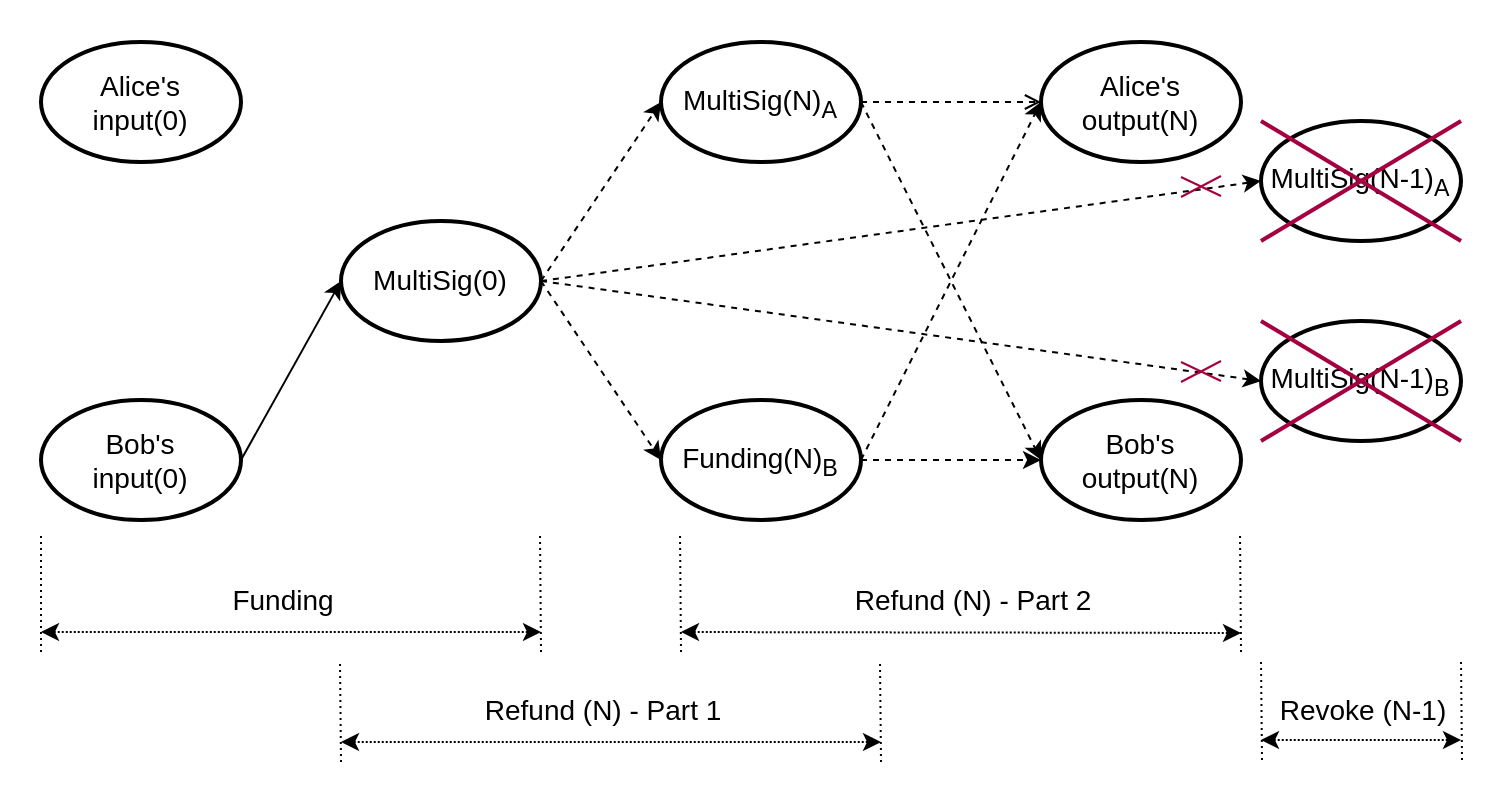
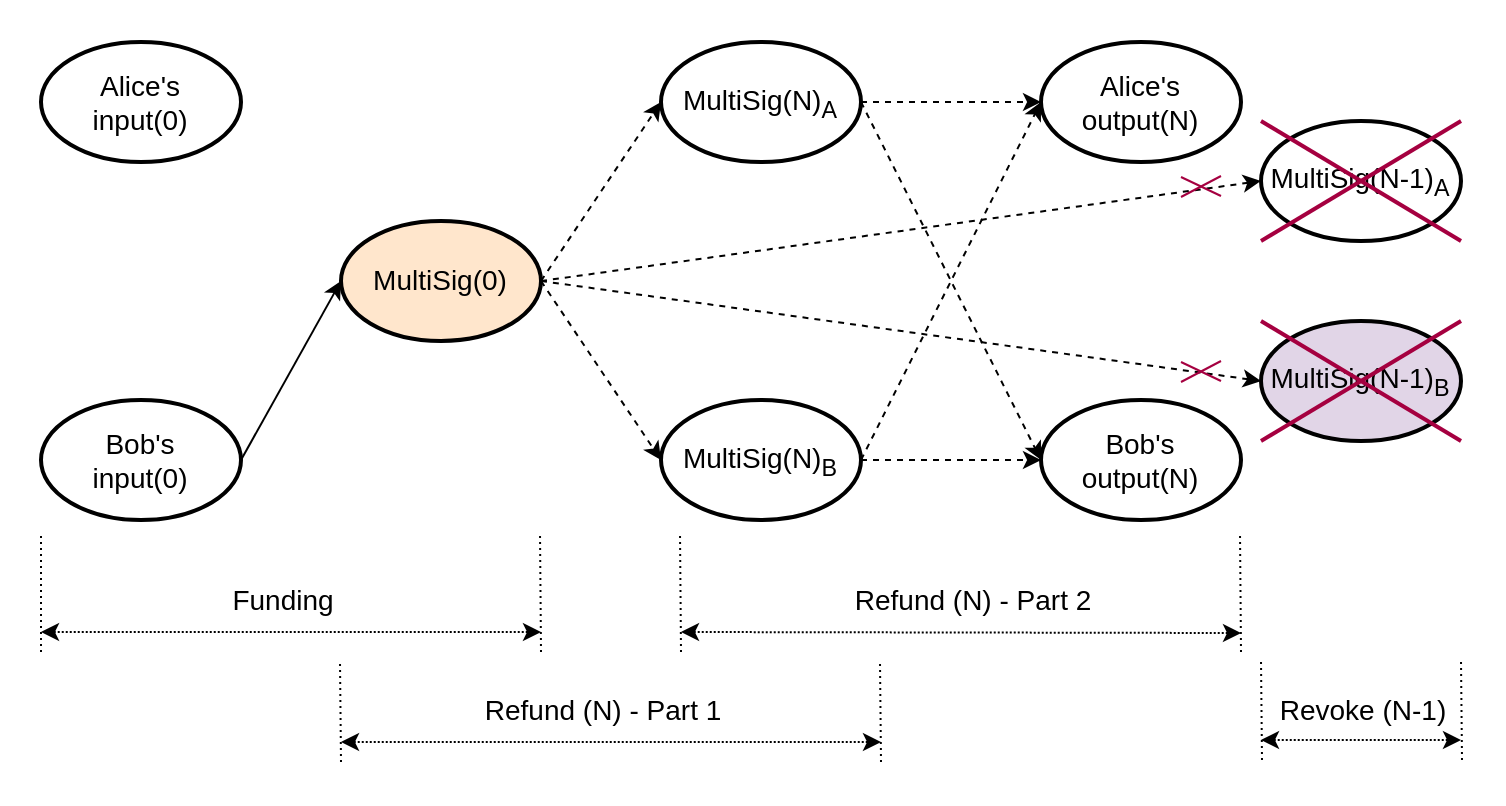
  <mxCell id="0" />
  <mxCell id="1" parent="0" />
- <mxCell id="2" value="MultiSig(0)" style="ellipse;whiteSpace=wrap;html=1;fontSize=14;strokeWidth=2;" parent="1" vertex="1"><mxGeometry x="170" y="110" width="100" height="60" as="geometry" /></mxCell>
+ <mxCell id="2" value="MultiSig(0)" style="ellipse;whiteSpace=wrap;html=1;fontSize=14;strokeWidth=2;fillColor=#ffe6cc;" parent="1" vertex="1"><mxGeometry x="170" y="110" width="100" height="60" as="geometry" /></mxCell>
  <mxCell id="3" value="Alice's &lt;br&gt;input(0)" style="ellipse;whiteSpace=wrap;html=1;fontSize=14;strokeWidth=2;" parent="1" vertex="1"><mxGeometry x="20" y="20.5" width="100" height="60" as="geometry" /></mxCell>
  <mxCell id="4" value="Bob's&lt;br&gt;input(0)" style="ellipse;whiteSpace=wrap;html=1;fontSize=14;strokeWidth=2;" parent="1" vertex="1"><mxGeometry x="20" y="199.5" width="100" height="60" as="geometry" /></mxCell>
  <mxCell id="5" value="" style="endArrow=classic;html=1;fontSize=14;entryX=0;entryY=0.5;entryDx=0;entryDy=0;exitX=1;exitY=0.5;exitDx=0;exitDy=0;" parent="1" source="4" target="2" edge="1"><mxGeometry width="50" height="50" relative="1" as="geometry"><mxPoint x="146" y="179.52" as="sourcePoint" /><mxPoint x="194" y="258.5" as="targetPoint" /></mxGeometry></mxCell>
  <mxCell id="6" value="" style="endArrow=classic;html=1;fontSize=14;exitX=1;exitY=0.5;exitDx=0;exitDy=0;dashed=1;entryX=0;entryY=0.5;entryDx=0;entryDy=0;" parent="1" source="2" target="7" edge="1"><mxGeometry width="50" height="50" relative="1" as="geometry"><mxPoint x="405" y="130.52" as="sourcePoint" /><mxPoint x="450" y="130.5" as="targetPoint" /></mxGeometry></mxCell>
  <mxCell id="7" value="MultiSig(N)&lt;sub&gt;A&lt;/sub&gt;" style="ellipse;whiteSpace=wrap;html=1;fontSize=14;strokeWidth=2;" parent="1" vertex="1"><mxGeometry x="330" y="20.5" width="100" height="60" as="geometry" /></mxCell>
- <mxCell id="8" value="Funding(N)&lt;sub&gt;B&lt;/sub&gt;" style="ellipse;whiteSpace=wrap;html=1;fontSize=14;strokeWidth=2;" parent="1" vertex="1"><mxGeometry x="330" y="199.5" width="100" height="60" as="geometry" /></mxCell>
+ <mxCell id="8" value="MultiSig(N)&lt;sub&gt;B&lt;/sub&gt;" style="ellipse;whiteSpace=wrap;html=1;fontSize=14;strokeWidth=2;" parent="1" vertex="1"><mxGeometry x="330" y="199.5" width="100" height="60" as="geometry" /></mxCell>
  <mxCell id="9" value="" style="endArrow=classic;html=1;fontSize=14;exitX=1;exitY=0.5;exitDx=0;exitDy=0;dashed=1;entryX=0;entryY=0.5;entryDx=0;entryDy=0;" parent="1" source="2" target="8" edge="1"><mxGeometry width="50" height="50" relative="1" as="geometry"><mxPoint x="280" y="229.5" as="sourcePoint" /><mxPoint x="350" y="109.5" as="targetPoint" /></mxGeometry></mxCell>
  <mxCell id="10" value="Alice's &lt;br&gt;output(N)" style="ellipse;whiteSpace=wrap;html=1;fontSize=14;strokeWidth=2;" parent="1" vertex="1"><mxGeometry x="520" y="20.5" width="100" height="60" as="geometry" /></mxCell>
  <mxCell id="11" value="Bob's&lt;br&gt;output(N)" style="ellipse;whiteSpace=wrap;html=1;fontSize=14;strokeWidth=2;" parent="1" vertex="1"><mxGeometry x="520" y="199.5" width="100" height="60" as="geometry" /></mxCell>
  <mxCell id="12" value="" style="endArrow=classic;html=1;fontSize=14;exitX=1;exitY=0.5;exitDx=0;exitDy=0;dashed=1;entryX=0;entryY=0.5;entryDx=0;entryDy=0;" parent="1" source="7" target="11" edge="1"><mxGeometry width="50" height="50" relative="1" as="geometry"><mxPoint x="440" y="107.5" as="sourcePoint" /><mxPoint x="510" y="213.5" as="targetPoint" /></mxGeometry></mxCell>
  <mxCell id="13" value="" style="endArrow=classic;html=1;fontSize=14;exitX=1;exitY=0.5;exitDx=0;exitDy=0;dashed=1;entryX=0;entryY=0.5;entryDx=0;entryDy=0;" parent="1" source="8" target="11" edge="1"><mxGeometry width="50" height="50" relative="1" as="geometry"><mxPoint x="430" y="99.5" as="sourcePoint" /><mxPoint x="520" y="279.5" as="targetPoint" /></mxGeometry></mxCell>
- <mxCell id="14" value="" style="endArrow=open;html=1;fontSize=14;exitX=1;exitY=0.5;exitDx=0;exitDy=0;dashed=1;entryX=0;entryY=0.5;entryDx=0;entryDy=0;" parent="1" source="7" target="10" edge="1"><mxGeometry width="50" height="50" relative="1" as="geometry"><mxPoint x="470" y="-9.5" as="sourcePoint" /><mxPoint x="560" y="-39.5" as="targetPoint" /></mxGeometry></mxCell>
+ <mxCell id="14" value="" style="endArrow=classic;html=1;fontSize=14;exitX=1;exitY=0.5;exitDx=0;exitDy=0;dashed=1;entryX=0;entryY=0.5;entryDx=0;entryDy=0;" parent="1" source="7" target="10" edge="1"><mxGeometry width="50" height="50" relative="1" as="geometry"><mxPoint x="470" y="-9.5" as="sourcePoint" /><mxPoint x="560" y="-39.5" as="targetPoint" /></mxGeometry></mxCell>
  <mxCell id="15" value="" style="endArrow=classic;html=1;fontSize=14;exitX=1;exitY=0.5;exitDx=0;exitDy=0;dashed=1;entryX=0;entryY=0.5;entryDx=0;entryDy=0;" parent="1" source="8" target="10" edge="1"><mxGeometry width="50" height="50" relative="1" as="geometry"><mxPoint x="430" y="60.5" as="sourcePoint" /><mxPoint x="520" y="240.5" as="targetPoint" /></mxGeometry></mxCell>
  <mxCell id="16" value="" style="endArrow=none;html=1;dashed=1;fontSize=14;dashPattern=1 2;" parent="1" edge="1"><mxGeometry width="50" height="50" relative="1" as="geometry"><mxPoint x="20" y="325.5" as="sourcePoint" /><mxPoint x="20" y="265.5" as="targetPoint" /></mxGeometry></mxCell>
  <mxCell id="17" value="" style="endArrow=none;html=1;dashed=1;fontSize=14;dashPattern=1 2;" parent="1" edge="1"><mxGeometry width="50" height="50" relative="1" as="geometry"><mxPoint x="270" y="325.5" as="sourcePoint" /><mxPoint x="269.5" y="265.5" as="targetPoint" /></mxGeometry></mxCell>
  <mxCell id="18" value="" style="endArrow=none;html=1;dashed=1;fontSize=14;dashPattern=1 2;" parent="1" edge="1"><mxGeometry width="50" height="50" relative="1" as="geometry"><mxPoint x="170" y="380.5" as="sourcePoint" /><mxPoint x="169.5" y="330.5" as="targetPoint" /></mxGeometry></mxCell>
  <mxCell id="19" value="" style="endArrow=none;html=1;dashed=1;fontSize=14;dashPattern=1 2;" parent="1" edge="1"><mxGeometry width="50" height="50" relative="1" as="geometry"><mxPoint x="620" y="325.5" as="sourcePoint" /><mxPoint x="619.5" y="265.5" as="targetPoint" /></mxGeometry></mxCell>
  <mxCell id="20" value="" style="endArrow=classic;startArrow=classic;html=1;dashed=1;fontSize=14;dashPattern=1 1;" parent="1" edge="1"><mxGeometry width="50" height="50" relative="1" as="geometry"><mxPoint x="20" y="315.5" as="sourcePoint" /><mxPoint x="270" y="315.5" as="targetPoint" /></mxGeometry></mxCell>
  <mxCell id="21" value="Funding" style="text;html=1;resizable=0;points=[];align=center;verticalAlign=middle;labelBackgroundColor=#ffffff;fontSize=14;" parent="20" vertex="1" connectable="0"><mxGeometry x="-0.256" y="-4" relative="1" as="geometry"><mxPoint x="27" y="-20" as="offset" /></mxGeometry></mxCell>
  <mxCell id="22" value="" style="endArrow=none;html=1;dashed=1;fontSize=14;dashPattern=1 2;" parent="1" edge="1"><mxGeometry width="50" height="50" relative="1" as="geometry"><mxPoint x="440" y="380.5" as="sourcePoint" /><mxPoint x="439.5" y="330.5" as="targetPoint" /></mxGeometry></mxCell>
  <mxCell id="23" value="" style="endArrow=none;html=1;dashed=1;fontSize=14;dashPattern=1 2;" parent="1" edge="1"><mxGeometry width="50" height="50" relative="1" as="geometry"><mxPoint x="340" y="325.5" as="sourcePoint" /><mxPoint x="339.5" y="265.5" as="targetPoint" /></mxGeometry></mxCell>
  <mxCell id="24" value="" style="endArrow=classic;startArrow=classic;html=1;dashed=1;fontSize=14;dashPattern=1 1;" parent="1" edge="1"><mxGeometry width="50" height="50" relative="1" as="geometry"><mxPoint x="170" y="370.5" as="sourcePoint" /><mxPoint x="440" y="370.5" as="targetPoint" /></mxGeometry></mxCell>
  <mxCell id="25" value="Refund (N) - Part 1" style="text;html=1;resizable=0;points=[];align=center;verticalAlign=middle;labelBackgroundColor=#ffffff;fontSize=14;" parent="24" vertex="1" connectable="0"><mxGeometry x="-0.326" y="2" relative="1" as="geometry"><mxPoint x="39" y="-14" as="offset" /></mxGeometry></mxCell>
  <mxCell id="26" value="" style="endArrow=classic;startArrow=classic;html=1;dashed=1;fontSize=14;dashPattern=1 1;" parent="1" edge="1"><mxGeometry width="50" height="50" relative="1" as="geometry"><mxPoint x="340" y="315.5" as="sourcePoint" /><mxPoint x="620" y="316" as="targetPoint" /></mxGeometry></mxCell>
  <mxCell id="27" value="Refund (N) - Part 2" style="text;html=1;resizable=0;points=[];align=center;verticalAlign=middle;labelBackgroundColor=#ffffff;fontSize=14;" parent="26" vertex="1" connectable="0"><mxGeometry x="-0.29" y="-3" relative="1" as="geometry"><mxPoint x="47" y="-19" as="offset" /></mxGeometry></mxCell>
  <mxCell id="28" value="MultiSig(N-1)&lt;sub&gt;A&lt;/sub&gt;" style="ellipse;whiteSpace=wrap;html=1;fontSize=14;strokeWidth=2;" vertex="1" parent="1"><mxGeometry x="630" y="60" width="100" height="60" as="geometry" /></mxCell>
- <mxCell id="29" value="MultiSig(N-1)&lt;sub&gt;B&lt;/sub&gt;" style="ellipse;whiteSpace=wrap;html=1;fontSize=14;strokeWidth=2;" vertex="1" parent="1"><mxGeometry x="630" y="160" width="100" height="60" as="geometry" /></mxCell>
+ <mxCell id="29" value="MultiSig(N-1)&lt;sub&gt;B&lt;/sub&gt;" style="ellipse;whiteSpace=wrap;html=1;fontSize=14;strokeWidth=2;fillColor=#e1d5e7;" vertex="1" parent="1"><mxGeometry x="630" y="160" width="100" height="60" as="geometry" /></mxCell>
  <mxCell id="30" value="" style="endArrow=none;html=1;dashed=1;fontSize=14;dashPattern=1 2;" edge="1" parent="1"><mxGeometry width="50" height="50" relative="1" as="geometry"><mxPoint x="630.5" y="379.5" as="sourcePoint" /><mxPoint x="630" y="329.5" as="targetPoint" /></mxGeometry></mxCell>
  <mxCell id="31" value="" style="endArrow=none;html=1;dashed=1;fontSize=14;dashPattern=1 2;" edge="1" parent="1"><mxGeometry width="50" height="50" relative="1" as="geometry"><mxPoint x="730.5" y="379.5" as="sourcePoint" /><mxPoint x="730" y="329.5" as="targetPoint" /></mxGeometry></mxCell>
  <mxCell id="32" value="" style="endArrow=classic;startArrow=classic;html=1;dashed=1;fontSize=14;dashPattern=1 1;" edge="1" parent="1"><mxGeometry width="50" height="50" relative="1" as="geometry"><mxPoint x="630" y="369.5" as="sourcePoint" /><mxPoint x="730" y="369.5" as="targetPoint" /></mxGeometry></mxCell>
  <mxCell id="33" value="Revoke (N-1)" style="text;html=1;resizable=0;points=[];align=center;verticalAlign=middle;labelBackgroundColor=#ffffff;fontSize=14;" vertex="1" connectable="0" parent="32"><mxGeometry x="-0.326" y="2" relative="1" as="geometry"><mxPoint x="16.5" y="-13" as="offset" /></mxGeometry></mxCell>
  <mxCell id="34" value="" style="group" vertex="1" connectable="0" parent="1"><mxGeometry x="630" y="160" width="100" height="60" as="geometry" /></mxCell>
  <mxCell id="35" value="" style="endArrow=none;html=1;fillColor=#d80073;strokeColor=#A50040;strokeWidth=2;" edge="1" parent="34"><mxGeometry width="50" height="50" relative="1" as="geometry"><mxPoint y="60" as="sourcePoint" /><mxPoint x="100" as="targetPoint" /></mxGeometry></mxCell>
  <mxCell id="36" value="" style="endArrow=none;html=1;fillColor=#d80073;strokeColor=#A50040;strokeWidth=2;" edge="1" parent="34"><mxGeometry width="50" height="50" relative="1" as="geometry"><mxPoint as="sourcePoint" /><mxPoint x="100" y="60" as="targetPoint" /></mxGeometry></mxCell>
  <mxCell id="37" value="" style="group" vertex="1" connectable="0" parent="1"><mxGeometry x="630" y="60" width="100" height="60" as="geometry" /></mxCell>
  <mxCell id="38" value="" style="endArrow=none;html=1;fillColor=#d80073;strokeColor=#A50040;strokeWidth=2;" edge="1" parent="37"><mxGeometry width="50" height="50" relative="1" as="geometry"><mxPoint y="60" as="sourcePoint" /><mxPoint x="100" as="targetPoint" /></mxGeometry></mxCell>
  <mxCell id="39" value="" style="endArrow=none;html=1;fillColor=#d80073;strokeColor=#A50040;strokeWidth=2;" edge="1" parent="37"><mxGeometry width="50" height="50" relative="1" as="geometry"><mxPoint as="sourcePoint" /><mxPoint x="100" y="60" as="targetPoint" /></mxGeometry></mxCell>
  <mxCell id="40" value="" style="endArrow=classic;html=1;fontSize=14;dashed=1;entryX=0;entryY=0.5;entryDx=0;entryDy=0;" edge="1" parent="1" target="28"><mxGeometry width="50" height="50" relative="1" as="geometry"><mxPoint x="270" y="140" as="sourcePoint" /><mxPoint x="370" y="80.5" as="targetPoint" /></mxGeometry></mxCell>
  <mxCell id="41" value="" style="endArrow=classic;html=1;fontSize=14;exitX=1;exitY=0.5;exitDx=0;exitDy=0;dashed=1;entryX=0;entryY=0.5;entryDx=0;entryDy=0;" edge="1" parent="1" source="2" target="29"><mxGeometry width="50" height="50" relative="1" as="geometry"><mxPoint x="310" y="170" as="sourcePoint" /><mxPoint x="370" y="80.5" as="targetPoint" /></mxGeometry></mxCell>
  <mxCell id="42" value="" style="group" vertex="1" connectable="0" parent="1"><mxGeometry x="590" y="87.5" width="20" height="10.5" as="geometry" /></mxCell>
  <mxCell id="43" value="" style="endArrow=none;html=1;strokeWidth=1;fillColor=#d80073;strokeColor=#A50040;" edge="1" parent="42"><mxGeometry width="50" height="50" relative="1" as="geometry"><mxPoint y="10.5" as="sourcePoint" /><mxPoint x="20" as="targetPoint" /></mxGeometry></mxCell>
  <mxCell id="44" value="" style="endArrow=none;html=1;strokeWidth=1;fillColor=#d80073;strokeColor=#A50040;" edge="1" parent="42"><mxGeometry width="50" height="50" relative="1" as="geometry"><mxPoint y="0.5" as="sourcePoint" /><mxPoint x="20" y="10" as="targetPoint" /></mxGeometry></mxCell>
  <mxCell id="45" value="" style="group" vertex="1" connectable="0" parent="1"><mxGeometry x="590" y="180" width="20" height="10.5" as="geometry" /></mxCell>
  <mxCell id="46" value="" style="endArrow=none;html=1;strokeWidth=1;fillColor=#d80073;strokeColor=#A50040;" edge="1" parent="45"><mxGeometry width="50" height="50" relative="1" as="geometry"><mxPoint y="10.5" as="sourcePoint" /><mxPoint x="20" as="targetPoint" /></mxGeometry></mxCell>
  <mxCell id="47" value="" style="endArrow=none;html=1;strokeWidth=1;fillColor=#d80073;strokeColor=#A50040;" edge="1" parent="45"><mxGeometry width="50" height="50" relative="1" as="geometry"><mxPoint y="0.5" as="sourcePoint" /><mxPoint x="20" y="10" as="targetPoint" /></mxGeometry></mxCell>
